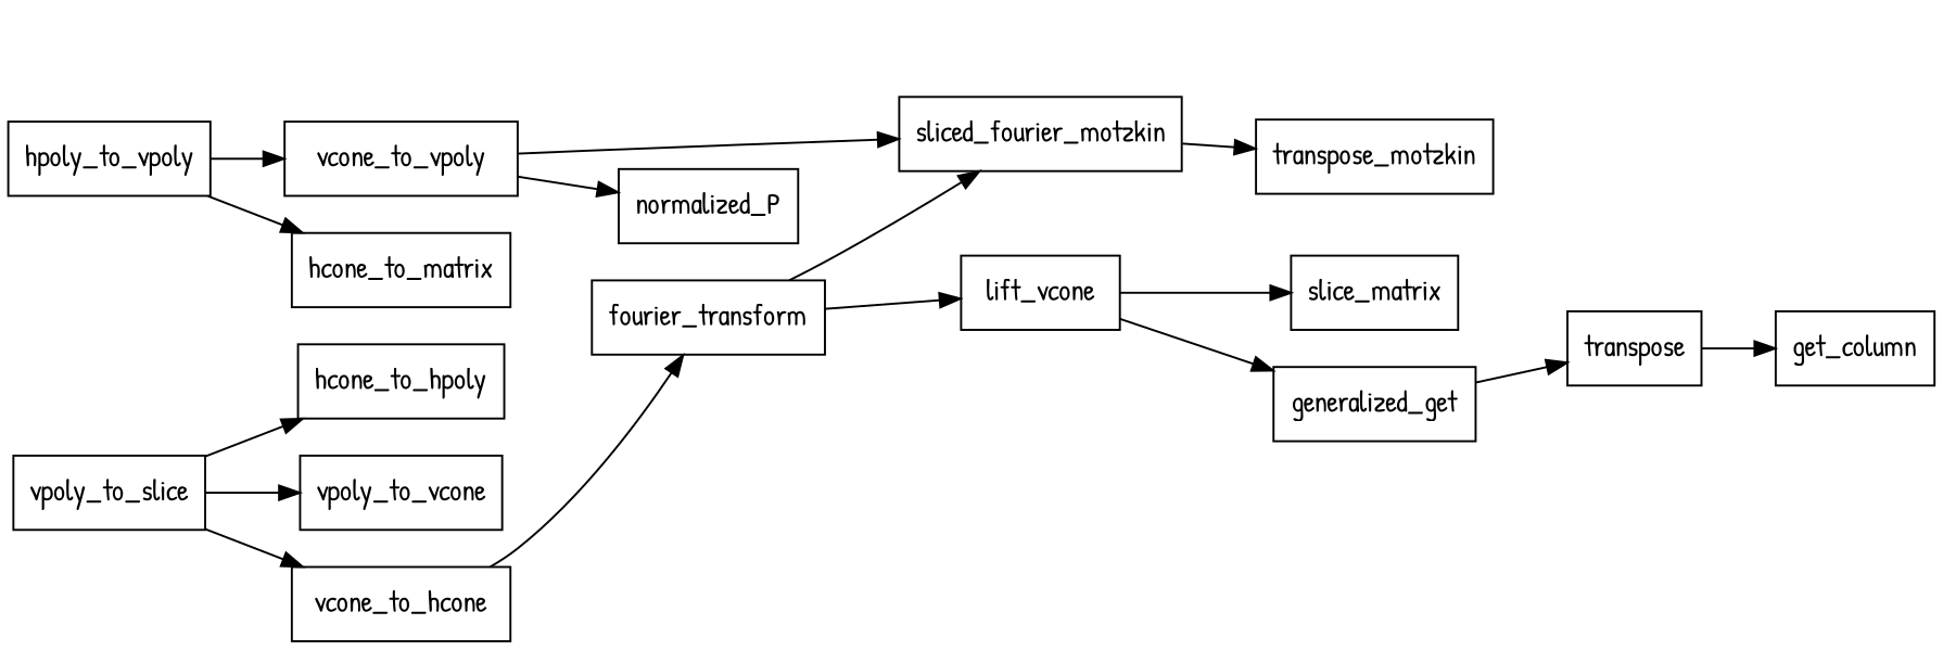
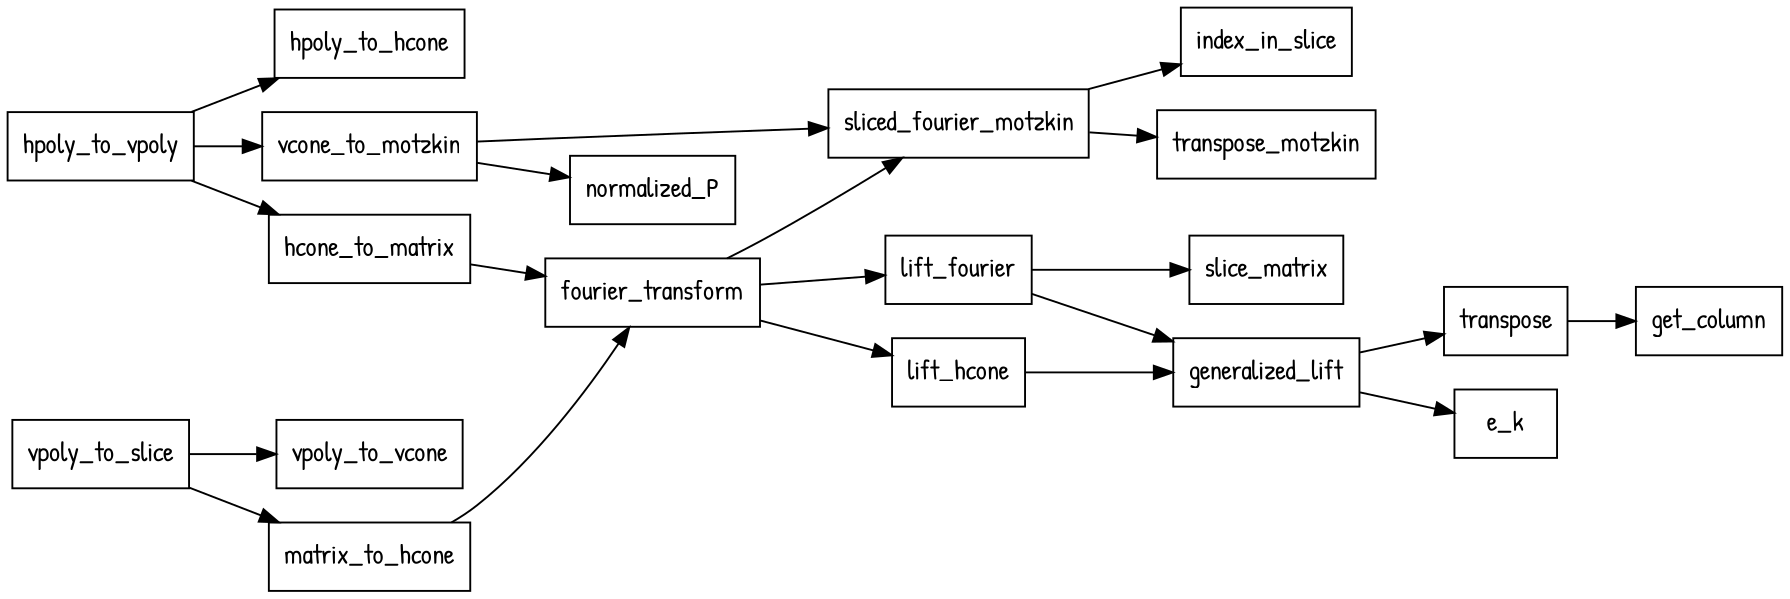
  strict digraph {
    fontname="Patrick Hand"
    rankdir=LR
    node [filename="../../../cpp/src/fourier_motzkin.cpp" fontname="Patrick Hand" shape=rectangle]
    edge [fontname="Patrick Hand"]
    n1 [filename="../../../cpp/src/linear_algebra.cpp" firstline=275 label=slice_matrix lastline=280]
    n2 [filename="../../../cpp/src/linear_algebra.cpp" firstline=262 label=transpose lastline=272]
    n3 [filename="../../../cpp/src/linear_algebra.cpp" firstline=249 label=get_column lastline=259]
-   n6 [filename="../../../cpp/src/polyhedra.cpp" firstline=67 label=vcone_to_vpoly lastline=73]
+   n4 [filename="../../../cpp/src/linear_algebra.cpp" firstline=232 label=e_k lastline=236]
+   n5 [filename="../../../cpp/src/polyhedra.cpp" firstline=13 label=hpoly_to_hcone lastline=20]
+   n6 [filename="../../../cpp/src/polyhedra.cpp" firstline=67 label=vcone_to_motzkin lastline=73]
    n7 [firstline=40 label=sliced_fourier_motzkin lastline=47]
    n8 [filename="../../../cpp/src/polyhedra.cpp" firstline=50 label=normalized_P lastline=63]
+   n9 [firstline=11 label=index_in_slice lastline=15]
    n10 [firstline=20 label=transpose_motzkin lastline=37]
    n11 [filename="../../../cpp/src/polyhedra.cpp" firstline=77 label=hpoly_to_vpoly lastline=81]
    n12 [firstline=135 label=hcone_to_matrix lastline=137]
    n13 [firstline=112 label=fourier_transform lastline=129]
-   n14 [filename="../../../cpp/src/polyhedra.cpp" firstline=24 label=hcone_to_hpoly lastline=31]
-   n15 [firstline=64 label=generalized_get lastline=90]
+   n15 [firstline=64 label=generalized_lift lastline=90]
    n16 [filename="../../../cpp/src/polyhedra.cpp" firstline=36 label=vpoly_to_vcone lastline=46]
-   n17 [firstline=98 label=lift_vcone lastline=100]
+   n17 [firstline=98 label=lift_fourier lastline=100]
+   n18 [firstline=107 label=lift_hcone lastline=109]
    n19 [filename="../../../cpp/src/polyhedra.cpp" firstline=83 label=vpoly_to_slice lastline=87]
-   n20 [firstline=131 label=vcone_to_hcone lastline=133]
+   n20 [firstline=131 label=matrix_to_hcone lastline=133]
    n2 -> n3
    n6 -> n7
    n6 -> n8
+   n7 -> n9
    n7 -> n10
+   n11 -> n5
    n11 -> n6
    n11 -> n12
+   n12 -> n13
    n13 -> n7
    n13 -> n17
+   n13 -> n18
    n15 -> n2
+   n15 -> n4
    n17 -> n1
    n17 -> n15
-   n19 -> n14
+   n18 -> n15
    n19 -> n16
    n19 -> n20
    n20 -> n13
  }
